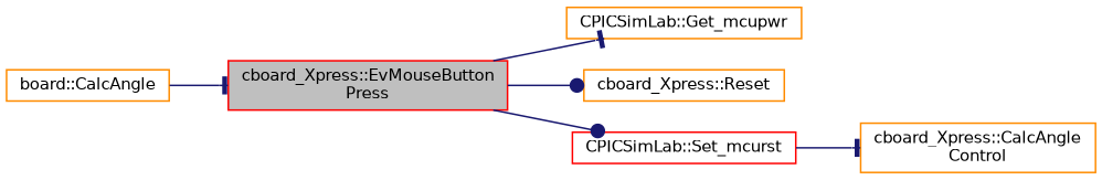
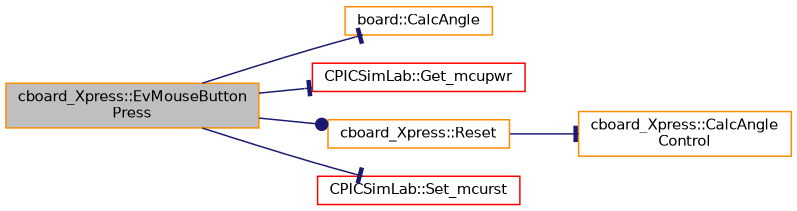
  digraph {
    rankdir=LR
    node [color=darkorange fillcolor=white fontname=Helvetica fontsize=10 shape=record style=filled]
    edge [arrowhead=tee color=midnightblue fontname=Helvetica fontsize=10 labelfontname=Helvetica labelfontsize=10 style=solid]
-   n1 [color=red fillcolor=grey75 fontcolor=black height=0.2 label="cboard_Xpress::EvMouseButton\lPress" width=0.4]
+   n1 [fillcolor=grey75 fontcolor=black height=0.2 label="cboard_Xpress::EvMouseButton\lPress" width=0.4]
    n2 [height=0.2 label="board::CalcAngle" width=0.4]
-   n3 [height=0.2 label="CPICSimLab::Get_mcupwr" width=0.4]
+   n3 [color=red height=0.2 label="CPICSimLab::Get_mcupwr" width=0.4]
    n4 [height=0.2 label="cboard_Xpress::Reset" width=0.4]
    n5 [color=red height=0.2 label="CPICSimLab::Set_mcurst" width=0.4]
    n6 [height=0.2 label="cboard_Xpress::CalcAngle\lControl" width=0.4]
-   n2 -> n1
+   n1 -> n2
    n1 -> n3
    n1 -> n4 [arrowhead=dot]
-   n1 -> n5 [arrowhead=dot]
-   n5 -> n6
+   n1 -> n5
+   n4 -> n6
  }
